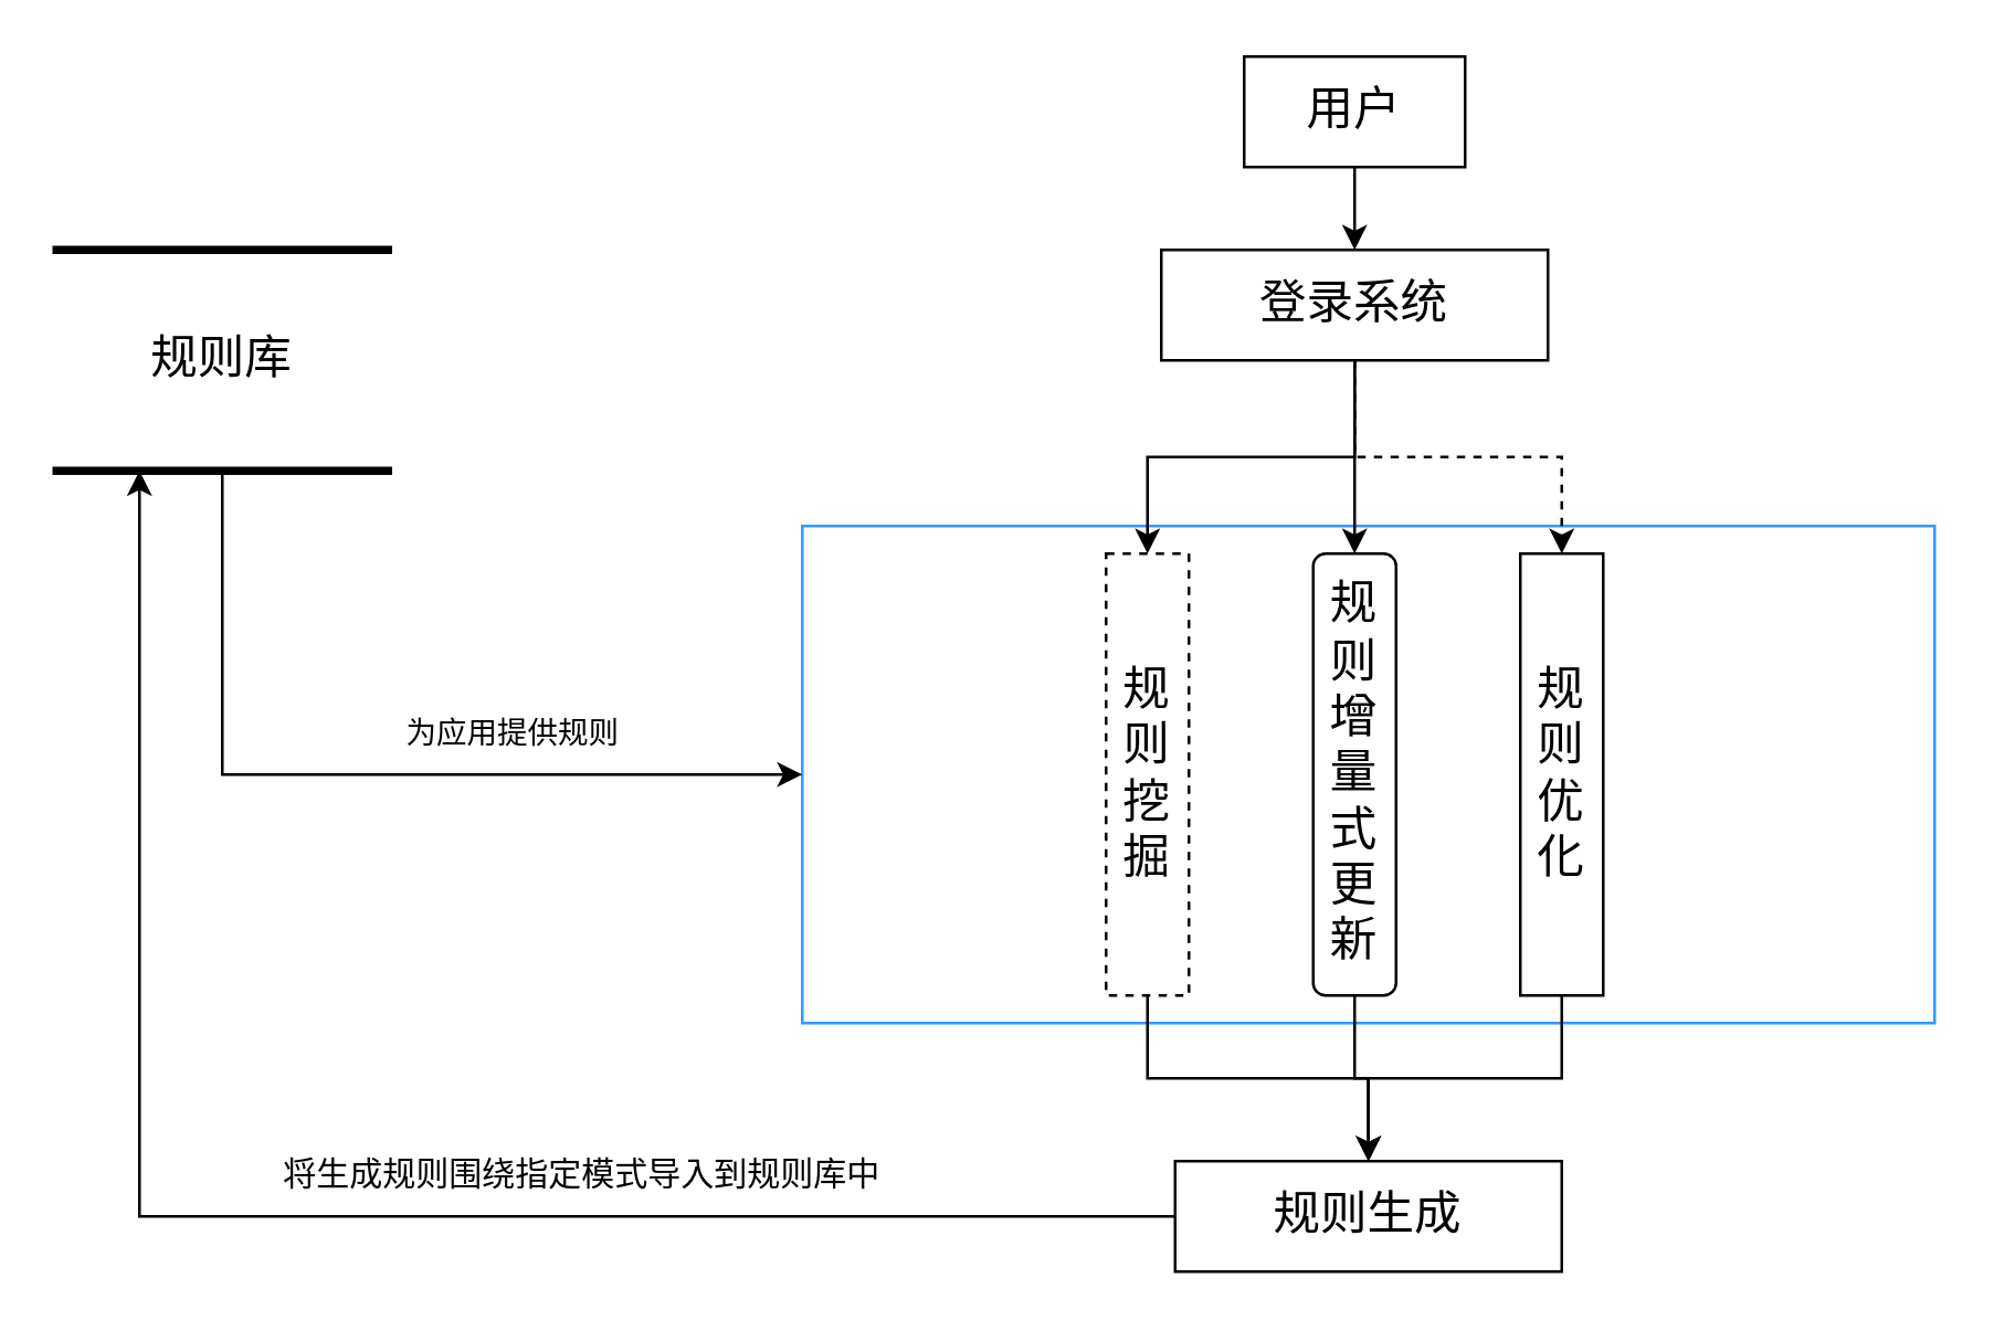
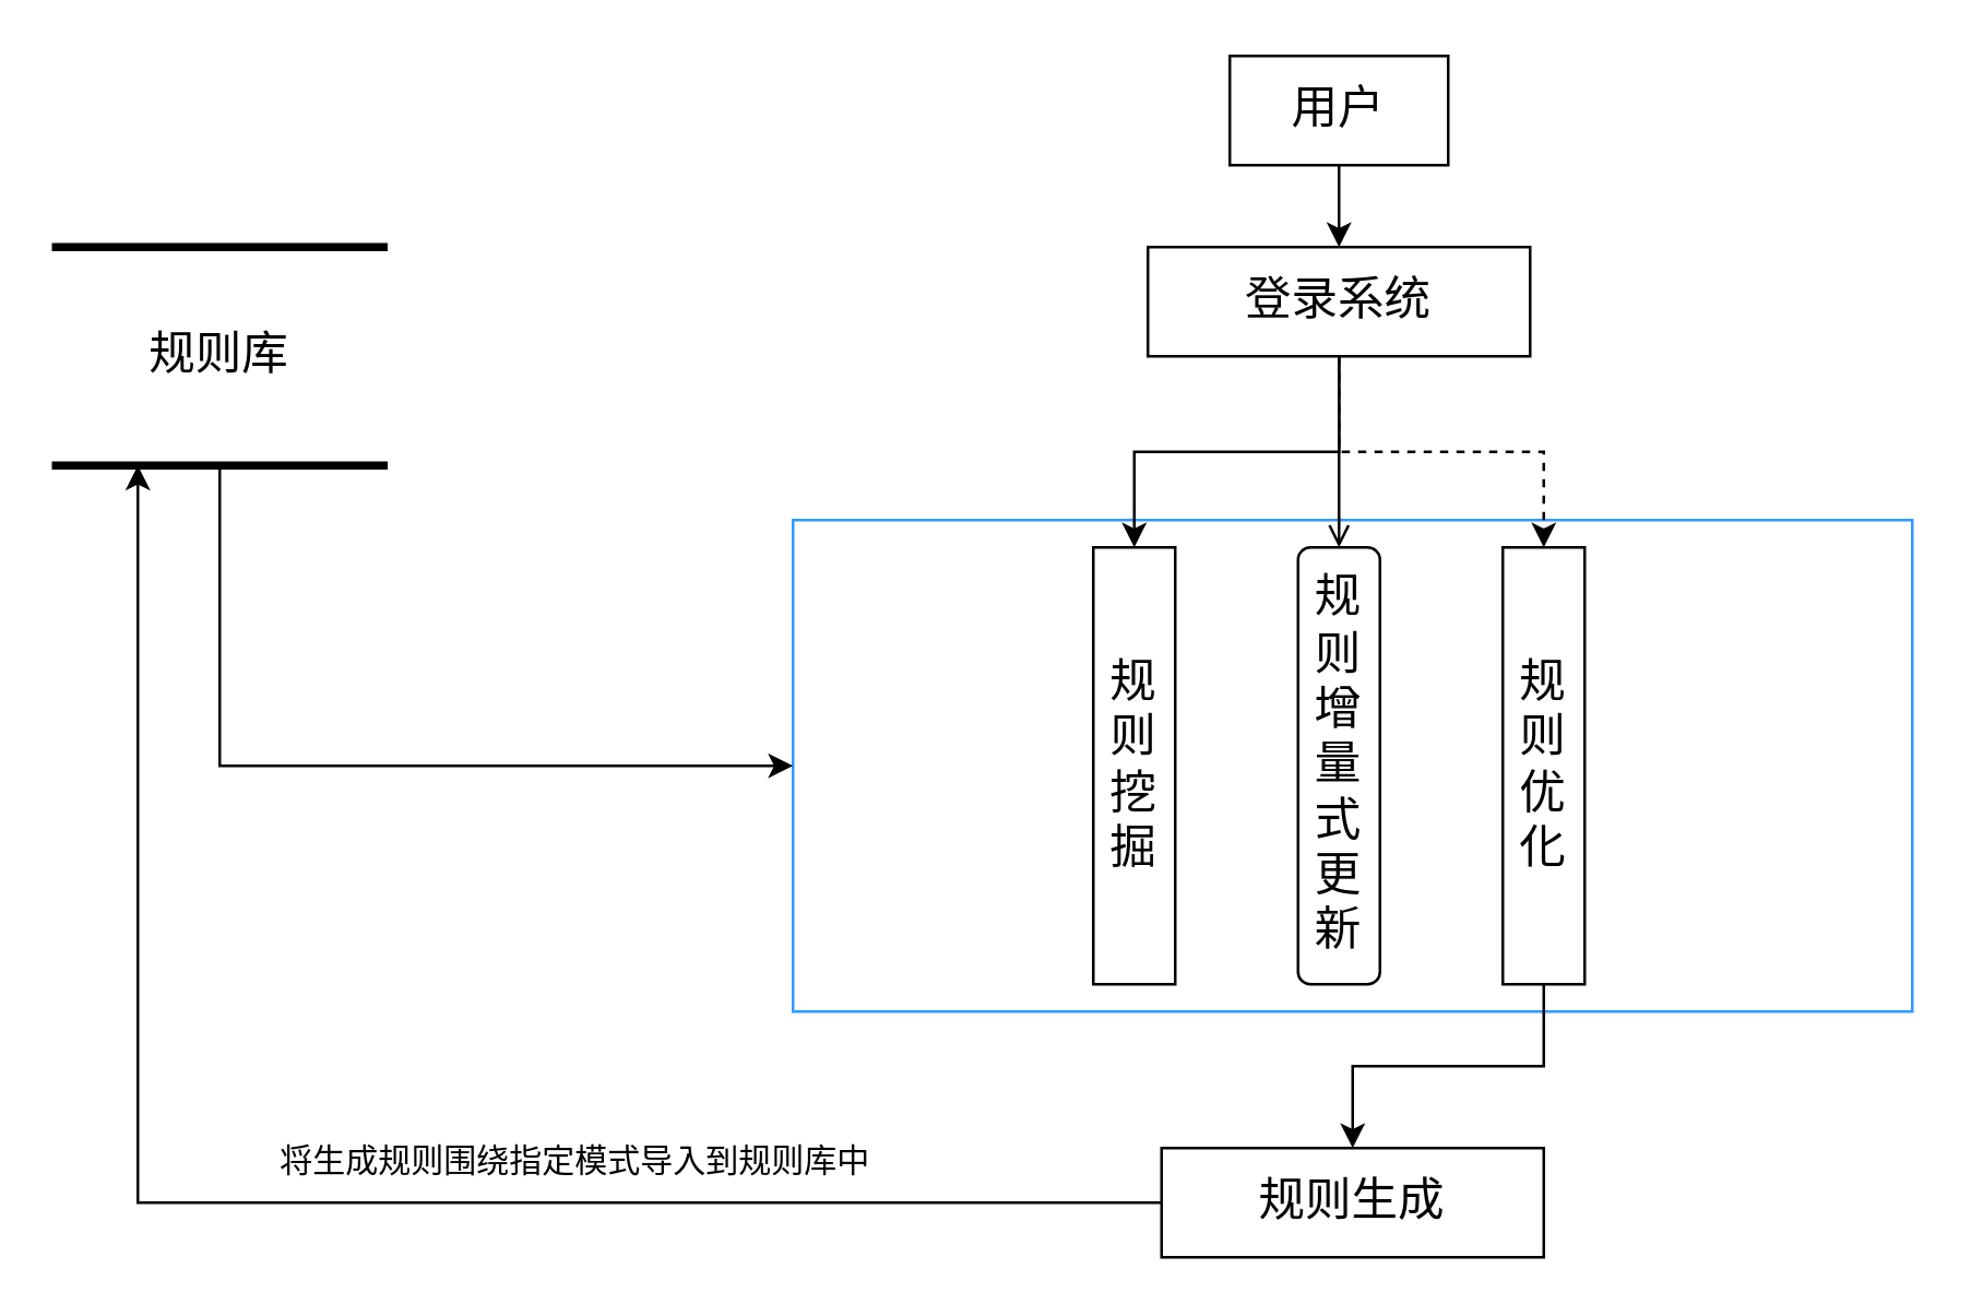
  <mxCell id="0" />
  <mxCell id="1" parent="0" />
  <mxCell id="2" value="" style="rounded=0;whiteSpace=wrap;html=1;strokeWidth=1;strokeColor=#3399FF;" parent="1" vertex="1"><mxGeometry x="290" y="190" width="410" height="180" as="geometry" /></mxCell>
  <mxCell id="3" style="edgeStyle=orthogonalEdgeStyle;rounded=0;orthogonalLoop=1;jettySize=auto;html=1;entryX=0;entryY=0.5;entryDx=0;entryDy=0;" parent="1" source="4" target="2" edge="1"><mxGeometry relative="1" as="geometry"><Array as="points"><mxPoint x="80" y="280" /></Array></mxGeometry></mxCell>
  <mxCell id="4" value="&lt;font style=&quot;font-size: 17px;&quot;&gt;规则库&lt;/font&gt;" style="shape=partialRectangle;whiteSpace=wrap;html=1;left=0;right=0;fillColor=none;strokeWidth=3;" parent="1" vertex="1"><mxGeometry x="20" y="90" width="120" height="80" as="geometry" /></mxCell>
- <mxCell id="5" style="edgeStyle=orthogonalEdgeStyle;rounded=0;orthogonalLoop=1;jettySize=auto;html=1;" parent="1" source="6" target="18" edge="1"><mxGeometry relative="1" as="geometry" /></mxCell>
- <mxCell id="6" value="规则挖掘" style="rounded=0;whiteSpace=wrap;html=1;strokeColor=#000000;strokeWidth=1;fontSize=17;dashed=1;" parent="1" vertex="1"><mxGeometry x="400" y="200" width="30" height="160" as="geometry" /></mxCell>
- <mxCell id="7" style="edgeStyle=orthogonalEdgeStyle;rounded=0;orthogonalLoop=1;jettySize=auto;html=1;entryX=0.5;entryY=0;entryDx=0;entryDy=0;" parent="1" source="8" target="18" edge="1"><mxGeometry relative="1" as="geometry" /></mxCell>
+ <mxCell id="6" value="规则挖掘" style="rounded=0;whiteSpace=wrap;html=1;strokeColor=#000000;strokeWidth=1;fontSize=17;" parent="1" vertex="1"><mxGeometry x="400" y="200" width="30" height="160" as="geometry" /></mxCell>
  <mxCell id="8" value="规则增量式更新" style="whiteSpace=wrap;html=1;strokeColor=#000000;strokeWidth=1;fontSize=17;rounded=1;" parent="1" vertex="1"><mxGeometry x="475" y="200" width="30" height="160" as="geometry" /></mxCell>
  <mxCell id="9" style="edgeStyle=orthogonalEdgeStyle;rounded=0;orthogonalLoop=1;jettySize=auto;html=1;" parent="1" source="10" target="18" edge="1"><mxGeometry relative="1" as="geometry" /></mxCell>
  <mxCell id="10" value="规则优化" style="rounded=0;whiteSpace=wrap;html=1;strokeColor=#000000;strokeWidth=1;fontSize=17;" parent="1" vertex="1"><mxGeometry x="550" y="200" width="30" height="160" as="geometry" /></mxCell>
  <mxCell id="11" style="edgeStyle=orthogonalEdgeStyle;rounded=0;orthogonalLoop=1;jettySize=auto;html=1;entryX=0.5;entryY=0;entryDx=0;entryDy=0;" parent="1" source="12" target="16" edge="1"><mxGeometry relative="1" as="geometry" /></mxCell>
  <mxCell id="12" value="用户" style="rounded=0;whiteSpace=wrap;html=1;strokeColor=#000000;strokeWidth=1;fontSize=17;" parent="1" vertex="1"><mxGeometry x="450" y="20" width="80" height="40" as="geometry" /></mxCell>
- <mxCell id="13" style="edgeStyle=orthogonalEdgeStyle;rounded=0;orthogonalLoop=1;jettySize=auto;html=1;entryX=0.5;entryY=0;entryDx=0;entryDy=0;" parent="1" source="16" target="8" edge="1"><mxGeometry relative="1" as="geometry"><Array as="points"><mxPoint x="490" y="200" /></Array></mxGeometry></mxCell>
+ <mxCell id="13" style="edgeStyle=orthogonalEdgeStyle;rounded=0;orthogonalLoop=1;jettySize=auto;html=1;entryX=0.5;entryY=0;entryDx=0;entryDy=0;endArrow=open;" parent="1" source="16" target="8" edge="1"><mxGeometry relative="1" as="geometry"><Array as="points"><mxPoint x="490" y="200" /></Array></mxGeometry></mxCell>
  <mxCell id="14" style="edgeStyle=orthogonalEdgeStyle;rounded=0;orthogonalLoop=1;jettySize=auto;html=1;" parent="1" source="16" target="6" edge="1"><mxGeometry relative="1" as="geometry" /></mxCell>
  <mxCell id="15" style="edgeStyle=orthogonalEdgeStyle;rounded=0;orthogonalLoop=1;jettySize=auto;html=1;dashed=1;" parent="1" source="16" target="10" edge="1"><mxGeometry relative="1" as="geometry" /></mxCell>
  <mxCell id="16" value="登录系统" style="rounded=0;whiteSpace=wrap;html=1;strokeColor=#000000;strokeWidth=1;fontSize=17;" parent="1" vertex="1"><mxGeometry x="420" y="90" width="140" height="40" as="geometry" /></mxCell>
  <mxCell id="17" style="edgeStyle=orthogonalEdgeStyle;rounded=0;orthogonalLoop=1;jettySize=auto;html=1;entryX=0.25;entryY=1;entryDx=0;entryDy=0;" parent="1" source="18" target="4" edge="1"><mxGeometry relative="1" as="geometry"><mxPoint x="50" y="180" as="targetPoint" /></mxGeometry></mxCell>
  <mxCell id="18" value="规则生成" style="rounded=0;whiteSpace=wrap;html=1;strokeColor=#000000;strokeWidth=1;fontSize=17;" parent="1" vertex="1"><mxGeometry x="425" y="420" width="140" height="40" as="geometry" /></mxCell>
- <mxCell id="19" value="&lt;span style=&quot;font-size: 11px; background-color: rgb(255, 255, 255);&quot;&gt;为应用提供规则&lt;/span&gt;" style="text;html=1;align=center;verticalAlign=middle;resizable=0;points=[];autosize=1;strokeColor=none;fillColor=none;" parent="1" vertex="1"><mxGeometry x="130" y="250" width="110" height="30" as="geometry" /></mxCell>
  <mxCell id="20" value="将生成规则围绕指定模式导入到规则库中" style="text;html=1;align=center;verticalAlign=middle;resizable=0;points=[];autosize=1;strokeColor=none;fillColor=none;" parent="1" vertex="1"><mxGeometry x="90" y="410" width="240" height="30" as="geometry" /></mxCell>
